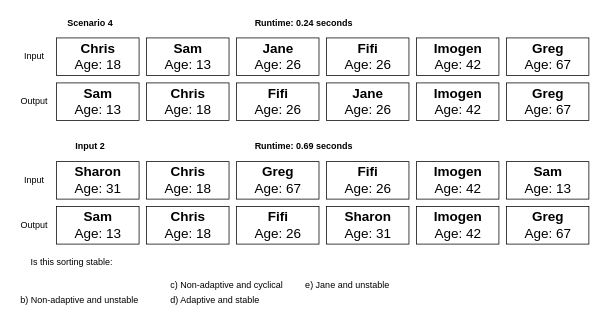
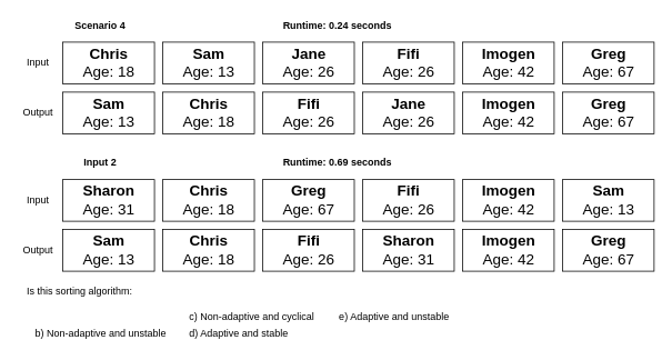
  <mxCell id="0" />
  <mxCell id="1" parent="0" />
  <mxCell id="2" value="&lt;font style=&quot;font-size: 18px&quot;&gt;&lt;b&gt;Jane&lt;br&gt;&lt;/b&gt;Age: 26&lt;/font&gt;" style="html=1;" vertex="1" parent="1"><mxGeometry x="315" y="50" width="110" height="50" as="geometry" /></mxCell>
  <mxCell id="3" value="&lt;font style=&quot;font-size: 18px&quot;&gt;&lt;b&gt;Fifi&lt;br&gt;&lt;/b&gt;Age: 26&lt;/font&gt;" style="html=1;" vertex="1" parent="1"><mxGeometry x="435" y="50" width="110" height="50" as="geometry" /></mxCell>
  <mxCell id="4" value="&lt;font style=&quot;font-size: 18px&quot;&gt;&lt;b&gt;Chris&lt;br&gt;&lt;/b&gt;Age: 18&lt;br&gt;&lt;/font&gt;" style="html=1;" vertex="1" parent="1"><mxGeometry x="75" y="50" width="110" height="50" as="geometry" /></mxCell>
  <mxCell id="5" value="&lt;font style=&quot;font-size: 18px&quot;&gt;&lt;b&gt;Sam&lt;br&gt;&lt;/b&gt;Age: 13&lt;br&gt;&lt;/font&gt;" style="html=1;" vertex="1" parent="1"><mxGeometry x="195" y="50" width="110" height="50" as="geometry" /></mxCell>
  <mxCell id="6" value="&lt;font style=&quot;font-size: 18px&quot;&gt;&lt;b&gt;Imogen&lt;br&gt;&lt;/b&gt;Age: 42&lt;br&gt;&lt;/font&gt;" style="html=1;" vertex="1" parent="1"><mxGeometry x="555" y="50" width="110" height="50" as="geometry" /></mxCell>
  <mxCell id="7" value="&lt;font style=&quot;font-size: 18px&quot;&gt;&lt;b&gt;Jane&lt;br&gt;&lt;/b&gt;Age: 26&lt;/font&gt;" style="html=1;" vertex="1" parent="1"><mxGeometry x="435" y="110" width="110" height="50" as="geometry" /></mxCell>
  <mxCell id="8" value="&lt;font style=&quot;font-size: 18px&quot;&gt;&lt;b&gt;Fifi&lt;br&gt;&lt;/b&gt;Age: 26&lt;/font&gt;" style="html=1;" vertex="1" parent="1"><mxGeometry x="315" y="110" width="110" height="50" as="geometry" /></mxCell>
  <mxCell id="9" value="&lt;font style=&quot;font-size: 18px&quot;&gt;&lt;b&gt;Chris&lt;br&gt;&lt;/b&gt;Age: 18&lt;br&gt;&lt;/font&gt;" style="html=1;" vertex="1" parent="1"><mxGeometry x="195" y="110" width="110" height="50" as="geometry" /></mxCell>
  <mxCell id="10" value="&lt;font style=&quot;font-size: 18px&quot;&gt;&lt;b&gt;Sam&lt;br&gt;&lt;/b&gt;Age: 13&lt;br&gt;&lt;/font&gt;" style="html=1;" vertex="1" parent="1"><mxGeometry x="75" y="110" width="110" height="50" as="geometry" /></mxCell>
  <mxCell id="11" value="&lt;font style=&quot;font-size: 18px&quot;&gt;&lt;b&gt;Imogen&lt;br&gt;&lt;/b&gt;Age: 42&lt;br&gt;&lt;/font&gt;" style="html=1;" vertex="1" parent="1"><mxGeometry x="555" y="110" width="110" height="50" as="geometry" /></mxCell>
  <mxCell id="12" value="&lt;font style=&quot;font-size: 18px&quot;&gt;&lt;b&gt;Greg&lt;br&gt;&lt;/b&gt;Age: 67&lt;br&gt;&lt;/font&gt;" style="html=1;" vertex="1" parent="1"><mxGeometry x="675" y="50" width="110" height="50" as="geometry" /></mxCell>
  <mxCell id="13" value="&lt;font style=&quot;font-size: 18px&quot;&gt;&lt;b&gt;Greg&lt;br&gt;&lt;/b&gt;Age: 67&lt;br&gt;&lt;/font&gt;" style="html=1;" vertex="1" parent="1"><mxGeometry x="675" y="110" width="110" height="50" as="geometry" /></mxCell>
  <mxCell id="14" value="&lt;b&gt;Scenario 4&lt;/b&gt;" style="text;html=1;strokeColor=none;fillColor=none;align=center;verticalAlign=middle;whiteSpace=wrap;rounded=0;" vertex="1" parent="1"><mxGeometry x="75" y="20" width="90" height="20" as="geometry" /></mxCell>
  <mxCell id="15" value="&lt;b&gt;Input 2&lt;/b&gt;" style="text;html=1;strokeColor=none;fillColor=none;align=center;verticalAlign=middle;whiteSpace=wrap;rounded=0;" vertex="1" parent="1"><mxGeometry x="75" y="185" width="90" height="20" as="geometry" /></mxCell>
  <mxCell id="16" value="&lt;font style=&quot;font-size: 18px&quot;&gt;&lt;b&gt;Sharon&lt;br&gt;&lt;/b&gt;Age: 31&lt;/font&gt;" style="html=1;" vertex="1" parent="1"><mxGeometry x="75" y="215" width="110" height="50" as="geometry" /></mxCell>
  <mxCell id="17" value="&lt;font style=&quot;font-size: 18px&quot;&gt;&lt;b&gt;Fifi&lt;br&gt;&lt;/b&gt;Age: 26&lt;/font&gt;" style="html=1;" vertex="1" parent="1"><mxGeometry x="435" y="215" width="110" height="50" as="geometry" /></mxCell>
  <mxCell id="18" value="&lt;font style=&quot;font-size: 18px&quot;&gt;&lt;b&gt;Chris&lt;br&gt;&lt;/b&gt;Age: 18&lt;br&gt;&lt;/font&gt;" style="html=1;" vertex="1" parent="1"><mxGeometry x="195" y="215" width="110" height="50" as="geometry" /></mxCell>
  <mxCell id="19" value="&lt;font style=&quot;font-size: 18px&quot;&gt;&lt;b&gt;Sam&lt;br&gt;&lt;/b&gt;Age: 13&lt;br&gt;&lt;/font&gt;" style="html=1;" vertex="1" parent="1"><mxGeometry x="675" y="215" width="110" height="50" as="geometry" /></mxCell>
  <mxCell id="20" value="&lt;font style=&quot;font-size: 18px&quot;&gt;&lt;b&gt;Imogen&lt;br&gt;&lt;/b&gt;Age: 42&lt;br&gt;&lt;/font&gt;" style="html=1;" vertex="1" parent="1"><mxGeometry x="555" y="215" width="110" height="50" as="geometry" /></mxCell>
  <mxCell id="21" value="&lt;font style=&quot;font-size: 18px&quot;&gt;&lt;b&gt;Sharon&lt;br&gt;&lt;/b&gt;Age: 31&lt;/font&gt;" style="html=1;" vertex="1" parent="1"><mxGeometry x="435" y="275" width="110" height="50" as="geometry" /></mxCell>
  <mxCell id="22" value="&lt;font style=&quot;font-size: 18px&quot;&gt;&lt;b&gt;Fifi&lt;br&gt;&lt;/b&gt;Age: 26&lt;/font&gt;" style="html=1;" vertex="1" parent="1"><mxGeometry x="315" y="275" width="110" height="50" as="geometry" /></mxCell>
  <mxCell id="23" value="&lt;font style=&quot;font-size: 18px&quot;&gt;&lt;b&gt;Chris&lt;br&gt;&lt;/b&gt;Age: 18&lt;br&gt;&lt;/font&gt;" style="html=1;" vertex="1" parent="1"><mxGeometry x="195" y="275" width="110" height="50" as="geometry" /></mxCell>
  <mxCell id="24" value="&lt;font style=&quot;font-size: 18px&quot;&gt;&lt;b&gt;Sam&lt;br&gt;&lt;/b&gt;Age: 13&lt;br&gt;&lt;/font&gt;" style="html=1;" vertex="1" parent="1"><mxGeometry x="75" y="275" width="110" height="50" as="geometry" /></mxCell>
  <mxCell id="25" value="&lt;font style=&quot;font-size: 18px&quot;&gt;&lt;b&gt;Imogen&lt;br&gt;&lt;/b&gt;Age: 42&lt;br&gt;&lt;/font&gt;" style="html=1;" vertex="1" parent="1"><mxGeometry x="555" y="275" width="110" height="50" as="geometry" /></mxCell>
  <mxCell id="26" value="&lt;font style=&quot;font-size: 18px&quot;&gt;&lt;b&gt;Greg&lt;br&gt;&lt;/b&gt;Age: 67&lt;br&gt;&lt;/font&gt;" style="html=1;" vertex="1" parent="1"><mxGeometry x="315" y="215" width="110" height="50" as="geometry" /></mxCell>
  <mxCell id="27" value="&lt;font style=&quot;font-size: 18px&quot;&gt;&lt;b&gt;Greg&lt;br&gt;&lt;/b&gt;Age: 67&lt;br&gt;&lt;/font&gt;" style="html=1;" vertex="1" parent="1"><mxGeometry x="675" y="275" width="110" height="50" as="geometry" /></mxCell>
  <mxCell id="28" value="&lt;b&gt;Runtime: 0.24 seconds&lt;/b&gt;" style="text;html=1;strokeColor=none;fillColor=none;align=center;verticalAlign=middle;whiteSpace=wrap;rounded=0;" vertex="1" parent="1"><mxGeometry x="325" y="20" width="160" height="20" as="geometry" /></mxCell>
  <mxCell id="29" value="&lt;b&gt;Runtime: 0.69 seconds&lt;/b&gt;" style="text;html=1;strokeColor=none;fillColor=none;align=center;verticalAlign=middle;whiteSpace=wrap;rounded=0;" vertex="1" parent="1"><mxGeometry x="325" y="185" width="160" height="20" as="geometry" /></mxCell>
  <mxCell id="30" value="Input" style="text;html=1;align=center;verticalAlign=middle;resizable=0;points=[];autosize=1;" vertex="1" parent="1"><mxGeometry x="25" y="65" width="40" height="20" as="geometry" /></mxCell>
  <mxCell id="31" value="Output" style="text;html=1;align=center;verticalAlign=middle;resizable=0;points=[];autosize=1;" vertex="1" parent="1"><mxGeometry x="20" y="125" width="50" height="20" as="geometry" /></mxCell>
  <mxCell id="32" value="Output" style="text;html=1;align=center;verticalAlign=middle;resizable=0;points=[];autosize=1;" vertex="1" parent="1"><mxGeometry x="20" y="290" width="50" height="20" as="geometry" /></mxCell>
  <mxCell id="33" value="Input" style="text;html=1;align=center;verticalAlign=middle;resizable=0;points=[];autosize=1;" vertex="1" parent="1"><mxGeometry x="25" y="230" width="40" height="20" as="geometry" /></mxCell>
- <mxCell id="34" value="Is this sorting stable:" style="text;html=1;align=center;verticalAlign=middle;resizable=0;points=[];autosize=1;" vertex="1" parent="1"><mxGeometry x="25" y="340" width="140" height="20" as="geometry" /></mxCell>
- <mxCell id="35" value="b) Non-adaptive and unstable" style="text;html=1;align=left;verticalAlign=middle;resizable=0;points=[];autosize=1;" vertex="1" parent="1"><mxGeometry x="25" y="390" width="170" height="20" as="geometry" /></mxCell>
+ <mxCell id="34" value="Is this sorting algorithm:" style="text;html=1;align=center;verticalAlign=middle;resizable=0;points=[];autosize=1;" vertex="1" parent="1"><mxGeometry x="25" y="340" width="140" height="20" as="geometry" /></mxCell>
+ <mxCell id="35" value="b) Non-adaptive and unstable" style="text;html=1;align=left;verticalAlign=middle;resizable=0;points=[];autosize=1;" vertex="1" parent="1"><mxGeometry x="40" y="390" width="170" height="20" as="geometry" /></mxCell>
  <mxCell id="36" value="c) Non-adaptive and cyclical" style="text;html=1;align=left;verticalAlign=middle;resizable=0;points=[];autosize=1;" vertex="1" parent="1"><mxGeometry x="225" y="370" width="170" height="20" as="geometry" /></mxCell>
  <mxCell id="37" value="d) Adaptive and stable" style="text;html=1;align=left;verticalAlign=middle;resizable=0;points=[];autosize=1;" vertex="1" parent="1"><mxGeometry x="225" y="390" width="130" height="20" as="geometry" /></mxCell>
- <mxCell id="38" value="e) Jane and unstable" style="text;html=1;align=left;verticalAlign=middle;resizable=0;points=[];autosize=1;" vertex="1" parent="1"><mxGeometry x="405" y="370" width="150" height="20" as="geometry" /></mxCell>
+ <mxCell id="38" value="e) Adaptive and unstable" style="text;html=1;align=left;verticalAlign=middle;resizable=0;points=[];autosize=1;" vertex="1" parent="1"><mxGeometry x="405" y="370" width="150" height="20" as="geometry" /></mxCell>
